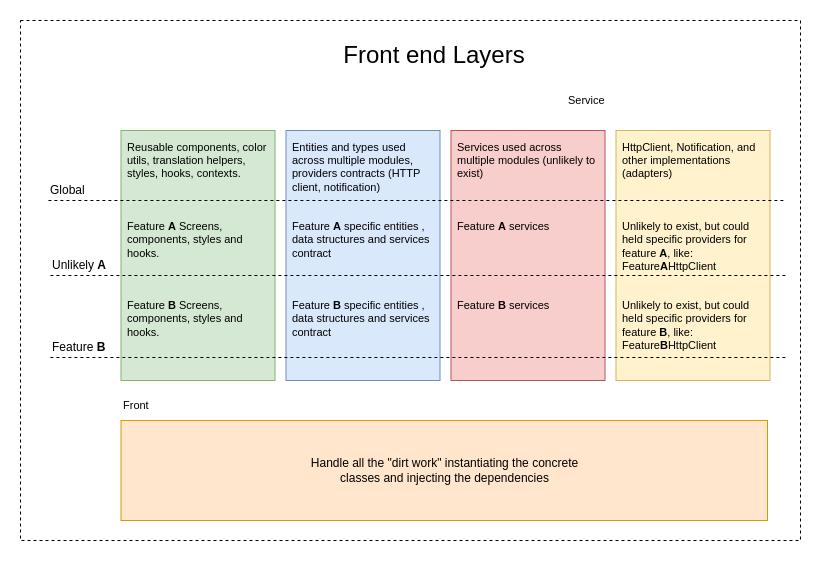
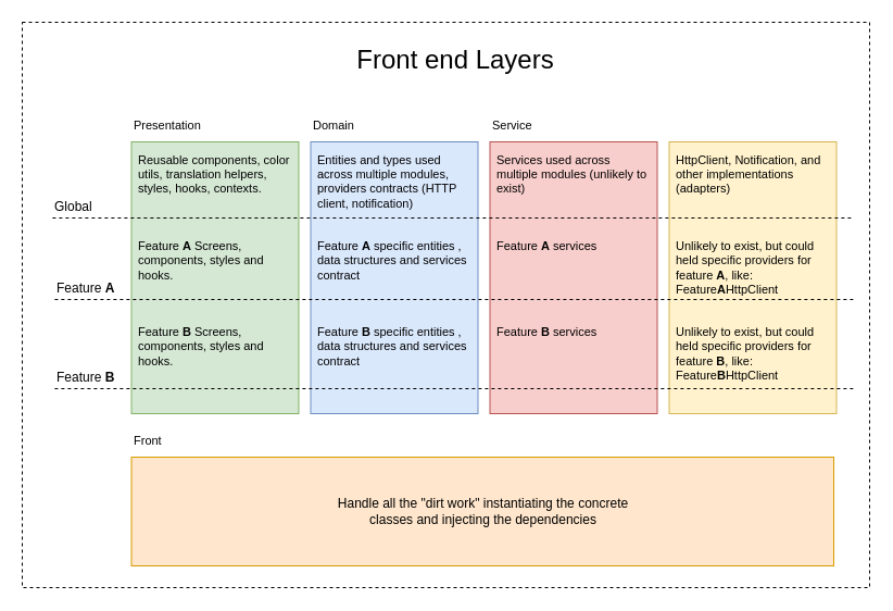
  <mxCell id="0" />
  <mxCell id="1" parent="0" />
  <mxCell id="2" value="" style="rounded=0;whiteSpace=wrap;html=1;shadow=0;glass=0;dashed=1;labelBackgroundColor=none;labelBorderColor=none;sketch=0;strokeWidth=1;fillColor=default;align=left;verticalAlign=top;" vertex="1" parent="1"><mxGeometry x="20" y="20" width="780" height="520" as="geometry" /></mxCell>
  <mxCell id="3" value="Reusable components, color utils, translation helpers,&amp;nbsp; styles, hooks, contexts.&lt;br&gt;&lt;br&gt;&lt;br&gt;&lt;br&gt;Feature &lt;b&gt;A&lt;/b&gt; Screens, components, styles and hooks.&lt;br&gt;&lt;br&gt;&lt;br&gt;&lt;br&gt;Feature &lt;b&gt;B&lt;/b&gt; Screens, components, styles and hooks." style="rounded=0;whiteSpace=wrap;html=1;shadow=0;glass=0;labelBackgroundColor=none;labelBorderColor=none;sketch=0;fillColor=#d5e8d4;align=left;verticalAlign=top;spacing=6;strokeColor=#82b366;fontSize=11;" vertex="1" parent="1"><mxGeometry x="120.5" y="130" width="154" height="250" as="geometry" /></mxCell>
  <mxCell id="4" value="Entities and types used across multiple modules, providers contracts (HTTP client, notification)&lt;br&gt;&lt;br&gt;&lt;br&gt;Feature &lt;b&gt;A&lt;/b&gt; specific entities , data structures and services contract&lt;br&gt;&lt;br&gt;&lt;br&gt;&lt;br&gt;Feature &lt;b&gt;B&lt;/b&gt; specific entities , data structures and services contract" style="rounded=0;whiteSpace=wrap;html=1;shadow=0;glass=0;labelBackgroundColor=none;labelBorderColor=none;sketch=0;fillColor=#dae8fc;align=left;verticalAlign=top;spacing=6;strokeColor=#6c8ebf;fontSize=11;" vertex="1" parent="1"><mxGeometry x="285.5" y="130" width="154" height="250" as="geometry" /></mxCell>
  <mxCell id="5" value="Services used across multiple modules (unlikely to exist)&lt;br&gt;&lt;br&gt;&lt;br&gt;&lt;br&gt;Feature &lt;b&gt;A&lt;/b&gt; services&lt;br&gt;&lt;br&gt;&lt;br&gt;&lt;br&gt;&lt;br&gt;&lt;br&gt;Feature &lt;b&gt;B&lt;/b&gt; services" style="rounded=0;whiteSpace=wrap;html=1;shadow=0;glass=0;labelBackgroundColor=none;labelBorderColor=none;sketch=0;fillColor=#f8cecc;align=left;verticalAlign=top;spacing=6;strokeColor=#b85450;fontSize=11;" vertex="1" parent="1"><mxGeometry x="450.5" y="130" width="154" height="250" as="geometry" /></mxCell>
  <mxCell id="6" value="HttpClient, Notification, and other implementations (adapters)&lt;br&gt;&lt;br&gt;&lt;br&gt;&lt;br&gt;Unlikely to exist, but could held specific providers for feature &lt;b&gt;A&lt;/b&gt;, like: Feature&lt;b&gt;A&lt;/b&gt;HttpClient&lt;br&gt;&lt;br&gt;&lt;br&gt;Unlikely to exist, but could held specific providers for feature &lt;b&gt;B&lt;/b&gt;, like: Feature&lt;b&gt;B&lt;/b&gt;HttpClient" style="rounded=0;whiteSpace=wrap;html=1;shadow=0;glass=0;labelBackgroundColor=none;labelBorderColor=none;sketch=0;fillColor=#fff2cc;align=left;verticalAlign=top;spacing=6;strokeColor=#d6b656;fontSize=11;" vertex="1" parent="1"><mxGeometry x="615.5" y="130" width="154" height="250" as="geometry" /></mxCell>
  <mxCell id="7" value="" style="group" vertex="1" connectable="0" parent="1"><mxGeometry x="34.5" y="146" width="749" height="30" as="geometry" /></mxCell>
  <mxCell id="8" value="" style="line;strokeWidth=1;html=1;shadow=0;glass=0;labelBackgroundColor=none;labelBorderColor=none;sketch=0;fillColor=default;align=left;verticalAlign=top;dashed=1;" vertex="1" parent="7"><mxGeometry x="13.375" y="49" width="735.625" height="10" as="geometry" /></mxCell>
  <mxCell id="9" value="Global" style="text;html=1;strokeColor=none;fillColor=none;align=left;verticalAlign=middle;whiteSpace=wrap;rounded=0;shadow=0;glass=0;dashed=1;labelBackgroundColor=none;labelBorderColor=none;sketch=0;" vertex="1" parent="7"><mxGeometry x="13.375" y="29" width="80.25" height="30" as="geometry" /></mxCell>
  <mxCell id="10" value="" style="group" vertex="1" connectable="0" parent="1"><mxGeometry x="36.5" y="221" width="749" height="30" as="geometry" /></mxCell>
  <mxCell id="11" value="" style="line;strokeWidth=1;html=1;shadow=0;glass=0;labelBackgroundColor=none;labelBorderColor=none;sketch=0;fillColor=default;align=left;verticalAlign=top;dashed=1;" vertex="1" parent="10"><mxGeometry x="13.375" y="49" width="735.625" height="10" as="geometry" /></mxCell>
- <mxCell id="12" value="Unlikely &lt;b&gt;A&lt;/b&gt;" style="text;html=1;strokeColor=none;fillColor=none;align=left;verticalAlign=middle;whiteSpace=wrap;rounded=0;shadow=0;glass=0;dashed=1;labelBackgroundColor=none;labelBorderColor=none;sketch=0;" vertex="1" parent="10"><mxGeometry x="13.375" y="29" width="80.25" height="30" as="geometry" /></mxCell>
+ <mxCell id="12" value="Feature &lt;b&gt;A&lt;/b&gt;" style="text;html=1;strokeColor=none;fillColor=none;align=left;verticalAlign=middle;whiteSpace=wrap;rounded=0;shadow=0;glass=0;dashed=1;labelBackgroundColor=none;labelBorderColor=none;sketch=0;" vertex="1" parent="10"><mxGeometry x="13.375" y="29" width="80.25" height="30" as="geometry" /></mxCell>
  <mxCell id="13" value="" style="group" vertex="1" connectable="0" parent="1"><mxGeometry x="36.5" y="303" width="749" height="30" as="geometry" /></mxCell>
  <mxCell id="14" value="" style="line;strokeWidth=1;html=1;shadow=0;glass=0;labelBackgroundColor=none;labelBorderColor=none;sketch=0;fillColor=default;align=left;verticalAlign=top;dashed=1;" vertex="1" parent="13"><mxGeometry x="13.375" y="49" width="735.625" height="10" as="geometry" /></mxCell>
  <mxCell id="15" value="Feature &lt;b&gt;B&lt;/b&gt;" style="text;html=1;strokeColor=none;fillColor=none;align=left;verticalAlign=middle;whiteSpace=wrap;rounded=0;shadow=0;glass=0;dashed=1;labelBackgroundColor=none;labelBorderColor=none;sketch=0;" vertex="1" parent="13"><mxGeometry x="13.375" y="29" width="80.25" height="30" as="geometry" /></mxCell>
- <mxCell id="18" value="Service" style="text;html=1;strokeColor=none;fillColor=none;align=left;verticalAlign=middle;whiteSpace=wrap;rounded=0;shadow=0;glass=0;labelBackgroundColor=none;labelBorderColor=none;sketch=0;fontSize=11;" vertex="1" parent="1"><mxGeometry x="565.5" y="85" width="60" height="30" as="geometry" /></mxCell>
+ <mxCell id="16" value="Presentation" style="text;html=1;strokeColor=none;fillColor=none;align=left;verticalAlign=middle;whiteSpace=wrap;rounded=0;shadow=0;glass=0;labelBackgroundColor=none;labelBorderColor=none;sketch=0;fontSize=11;fontColor=default;" vertex="1" parent="1"><mxGeometry x="120.5" y="100" width="60" height="30" as="geometry" /></mxCell>
+ <mxCell id="17" value="Domain" style="text;html=1;strokeColor=none;fillColor=none;align=left;verticalAlign=middle;whiteSpace=wrap;rounded=0;shadow=0;glass=0;labelBackgroundColor=none;labelBorderColor=none;sketch=0;fontSize=11;" vertex="1" parent="1"><mxGeometry x="285.5" y="100" width="60" height="30" as="geometry" /></mxCell>
+ <mxCell id="18" value="Service" style="text;html=1;strokeColor=none;fillColor=none;align=left;verticalAlign=middle;whiteSpace=wrap;rounded=0;shadow=0;glass=0;labelBackgroundColor=none;labelBorderColor=none;sketch=0;fontSize=11;" vertex="1" parent="1"><mxGeometry x="450.5" y="100" width="60" height="30" as="geometry" /></mxCell>
  <mxCell id="19" value="Handle all the &quot;dirt work&quot; instantiating the concrete &lt;br&gt;classes and&amp;nbsp;injecting the dependencies" style="rounded=0;whiteSpace=wrap;html=1;fillColor=#ffe6cc;strokeColor=#d79b00;" vertex="1" parent="1"><mxGeometry x="120.5" y="420" width="646.5" height="100" as="geometry" /></mxCell>
  <mxCell id="20" value="Front" style="text;html=1;strokeColor=none;fillColor=none;align=left;verticalAlign=middle;whiteSpace=wrap;rounded=0;shadow=0;glass=0;labelBackgroundColor=none;labelBorderColor=none;sketch=0;fontSize=11;fontColor=default;" vertex="1" parent="1"><mxGeometry x="120.5" y="390" width="60" height="30" as="geometry" /></mxCell>
- <mxCell id="21" value="Front end Layers" style="text;html=1;strokeColor=none;fillColor=none;align=center;verticalAlign=middle;whiteSpace=wrap;rounded=0;fontSize=24;" vertex="1" parent="1"><mxGeometry x="331" y="40" width="206" height="30" as="geometry" /></mxCell>
+ <mxCell id="21" value="Front end Layers" style="text;html=1;strokeColor=none;fillColor=none;align=center;verticalAlign=middle;whiteSpace=wrap;rounded=0;fontSize=24;" vertex="1" parent="1"><mxGeometry x="316" y="40" width="206" height="30" as="geometry" /></mxCell>
